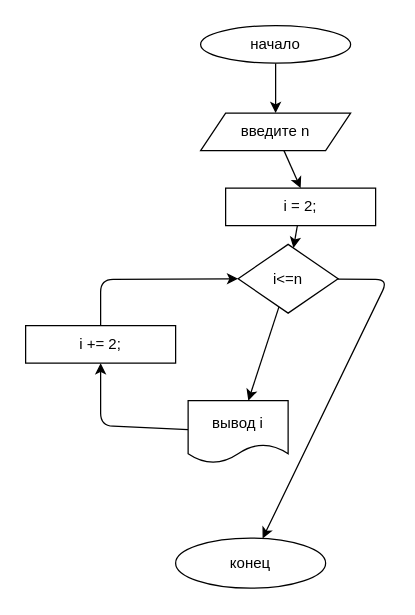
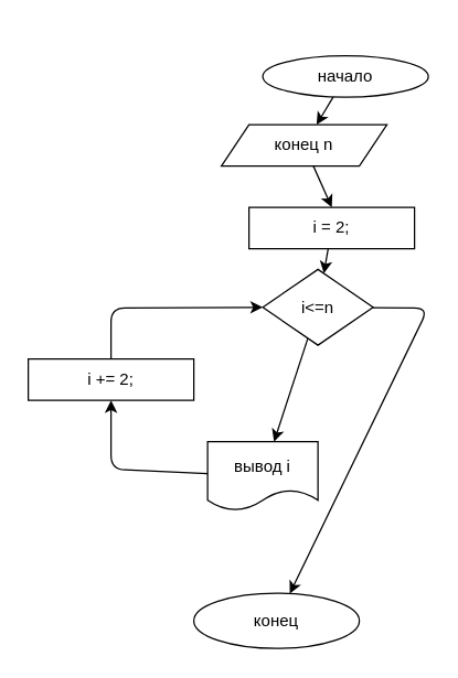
  <mxCell id="0" />
  <mxCell id="1" parent="0" />
  <mxCell id="2" style="edgeStyle=none;html=1;" edge="1" parent="1" source="3" target="5"><mxGeometry relative="1" as="geometry" /></mxCell>
- <mxCell id="3" value="начало" style="ellipse;whiteSpace=wrap;html=1;" vertex="1" parent="1"><mxGeometry x="160" y="20" width="120" height="30" as="geometry" /></mxCell>
+ <mxCell id="3" value="начало" style="ellipse;whiteSpace=wrap;html=1;" vertex="1" parent="1"><mxGeometry x="190" y="40" width="120" height="30" as="geometry" /></mxCell>
  <mxCell id="4" style="edgeStyle=none;html=1;entryX=0.5;entryY=0;entryDx=0;entryDy=0;" edge="1" parent="1" source="5" target="10"><mxGeometry relative="1" as="geometry" /></mxCell>
- <mxCell id="5" value="введите n" style="shape=parallelogram;perimeter=parallelogramPerimeter;whiteSpace=wrap;html=1;fixedSize=1;" vertex="1" parent="1"><mxGeometry x="160" y="90" width="120" height="30" as="geometry" /></mxCell>
+ <mxCell id="5" value="конец n" style="shape=parallelogram;perimeter=parallelogramPerimeter;whiteSpace=wrap;html=1;fixedSize=1;" vertex="1" parent="1"><mxGeometry x="160" y="90" width="120" height="30" as="geometry" /></mxCell>
  <mxCell id="6" style="edgeStyle=none;html=1;" edge="1" parent="1" source="8" target="13"><mxGeometry relative="1" as="geometry"><mxPoint x="220" y="290" as="targetPoint" /></mxGeometry></mxCell>
  <mxCell id="7" style="edgeStyle=none;html=1;" edge="1" parent="1" source="8" target="16"><mxGeometry relative="1" as="geometry"><mxPoint x="230" y="460" as="targetPoint" /><Array as="points"><mxPoint x="310" y="223" /></Array></mxGeometry></mxCell>
  <mxCell id="8" value="i&amp;lt;=n" style="rhombus;whiteSpace=wrap;html=1;direction=south;" vertex="1" parent="1"><mxGeometry x="190" y="195" width="80" height="55" as="geometry" /></mxCell>
  <mxCell id="9" value="" style="edgeStyle=none;html=1;" edge="1" parent="1" source="10" target="8"><mxGeometry relative="1" as="geometry" /></mxCell>
  <mxCell id="10" value="i = 2;" style="rounded=0;whiteSpace=wrap;html=1;" vertex="1" parent="1"><mxGeometry x="180" y="150" width="120" height="30" as="geometry" /></mxCell>
  <mxCell id="11" style="edgeStyle=none;html=1;" edge="1" parent="1" source="13"><mxGeometry relative="1" as="geometry"><mxPoint x="153.636" y="320" as="targetPoint" /></mxGeometry></mxCell>
  <mxCell id="12" style="edgeStyle=none;html=1;entryX=0.5;entryY=1;entryDx=0;entryDy=0;" edge="1" parent="1" source="13" target="15"><mxGeometry relative="1" as="geometry"><Array as="points"><mxPoint x="80" y="340" /></Array></mxGeometry></mxCell>
  <mxCell id="13" value="вывод i" style="shape=document;whiteSpace=wrap;html=1;boundedLbl=1;" vertex="1" parent="1"><mxGeometry x="150" y="320" width="80" height="50" as="geometry" /></mxCell>
  <mxCell id="14" style="edgeStyle=none;html=1;entryX=0.5;entryY=1;entryDx=0;entryDy=0;" edge="1" parent="1" source="15" target="8"><mxGeometry relative="1" as="geometry"><Array as="points"><mxPoint x="80" y="223" /></Array></mxGeometry></mxCell>
  <mxCell id="15" value="i += 2;" style="rounded=0;whiteSpace=wrap;html=1;" vertex="1" parent="1"><mxGeometry x="20" y="260" width="120" height="30" as="geometry" /></mxCell>
  <mxCell id="16" value="конец" style="ellipse;whiteSpace=wrap;html=1;" vertex="1" parent="1"><mxGeometry x="140" y="430" width="120" height="40" as="geometry" /></mxCell>
